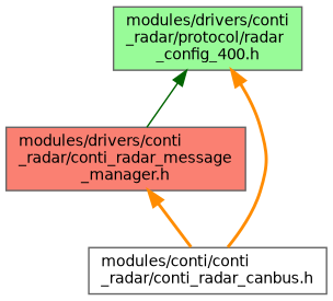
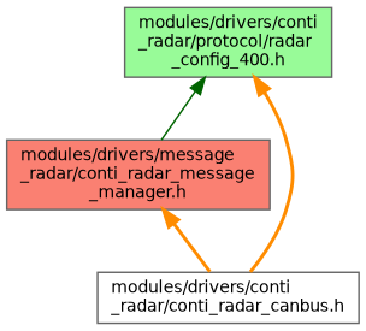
  digraph {
    node [color=gray40 fontname=Helvetica fontsize=10 shape=record style=filled]
    edge [color=darkorange dir=back fontname=Helvetica fontsize=10 labelfontname=Helvetica labelfontsize=10 style=bold]
    n1 [fillcolor=palegreen fontcolor=black height=0.2 label="modules/drivers/conti\l_radar/protocol/radar\l_config_400.h" width=0.4]
-   n2 [fillcolor=salmon height=0.2 label="modules/drivers/conti\l_radar/conti_radar_message\l_manager.h" width=0.4]
-   n3 [fillcolor=white height=0.2 label="modules/conti/conti\l_radar/conti_radar_canbus.h" width=0.4]
+   n2 [fillcolor=salmon height=0.2 label="modules/drivers/message\l_radar/conti_radar_message\l_manager.h" width=0.4]
+   n3 [fillcolor=white height=0.2 label="modules/drivers/conti\l_radar/conti_radar_canbus.h" width=0.4]
    n1 -> n2 [color=darkgreen style=solid]
    n1 -> n3
    n2 -> n3
  }
